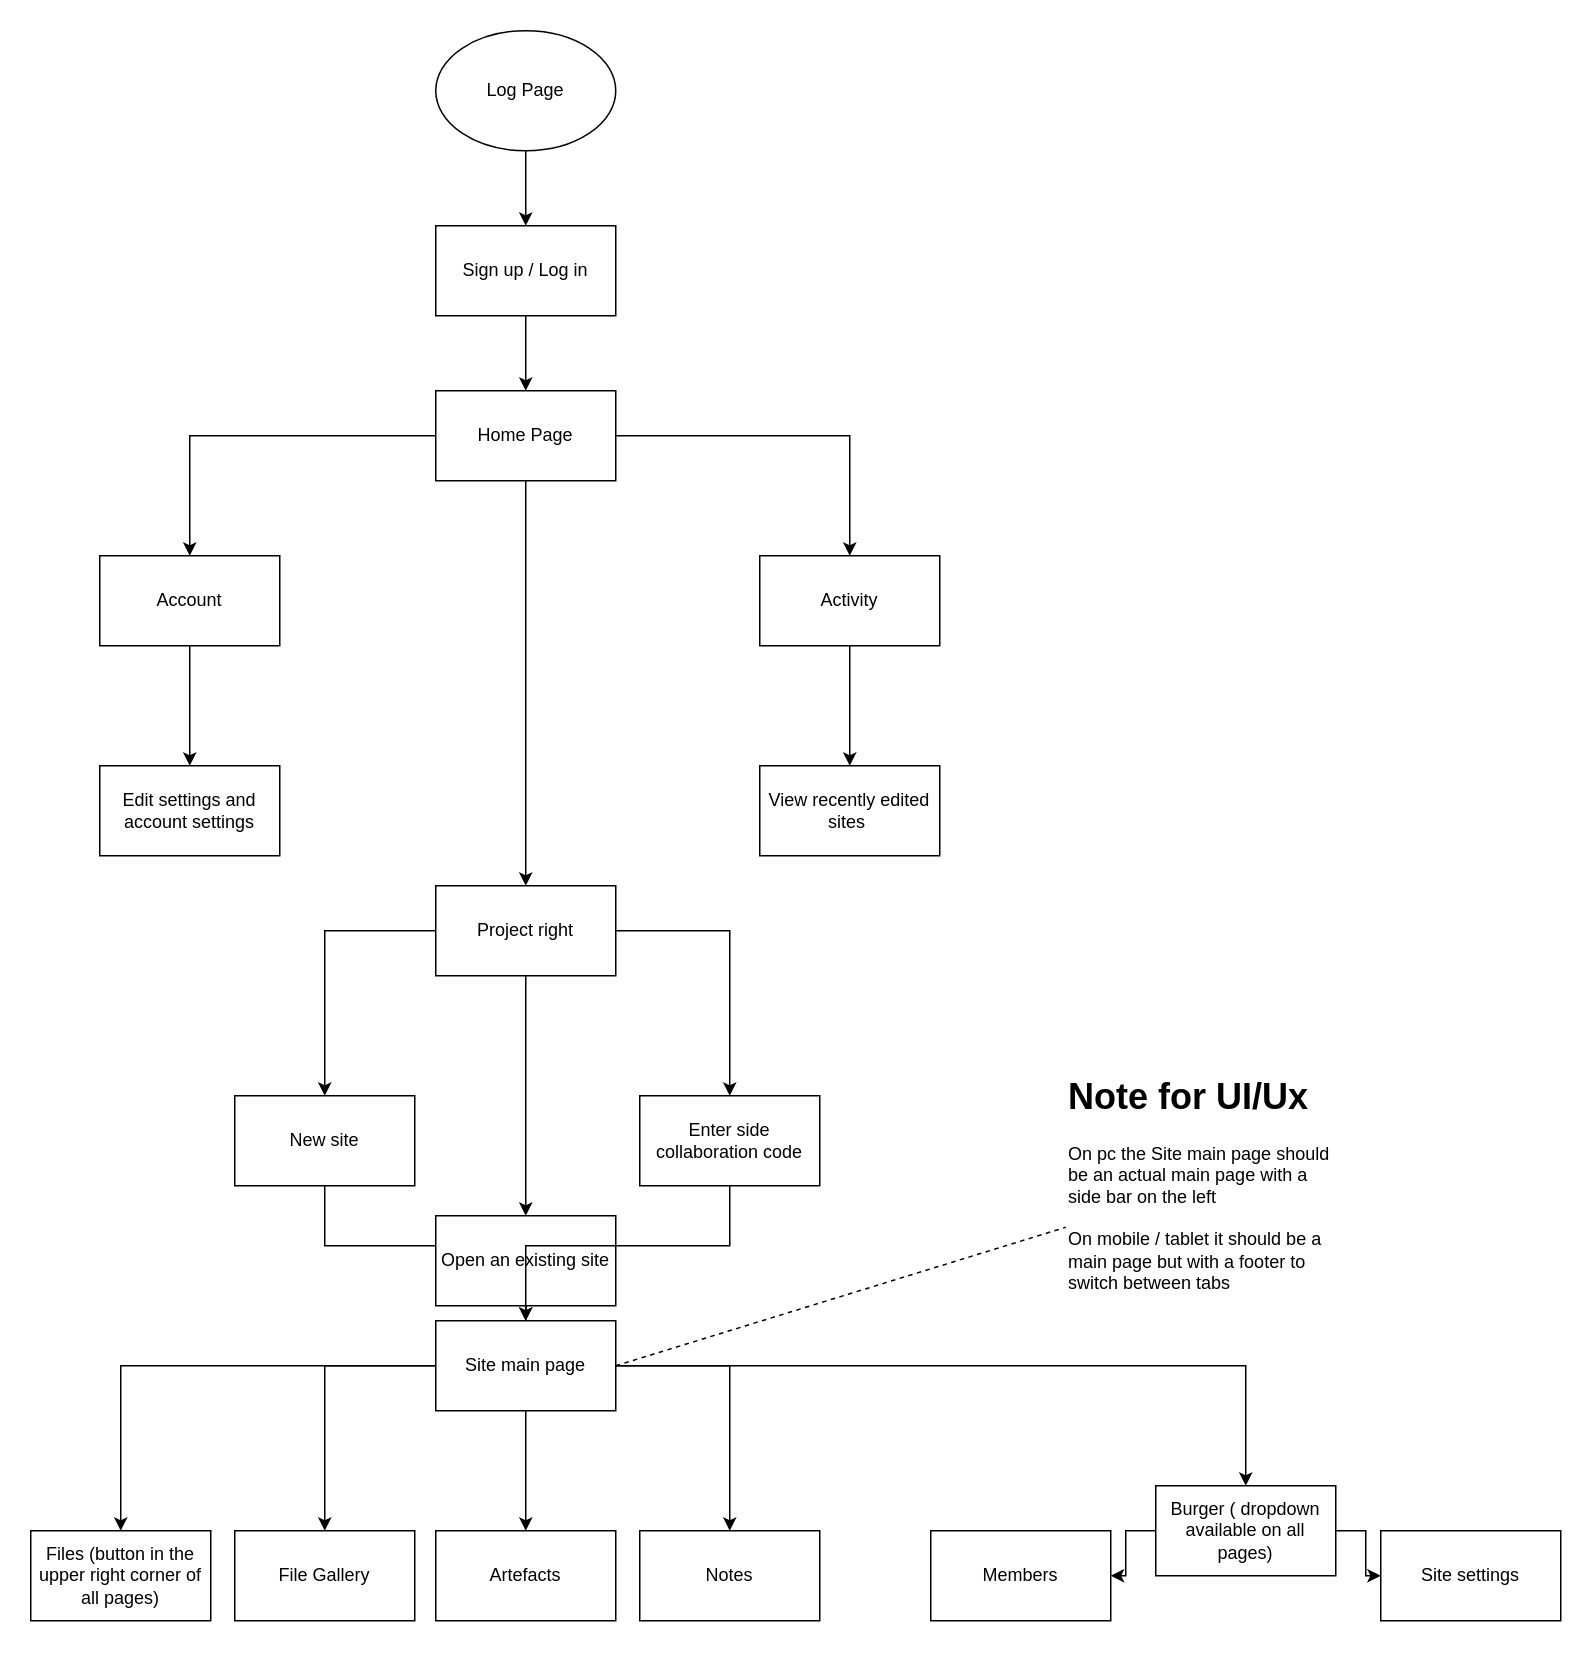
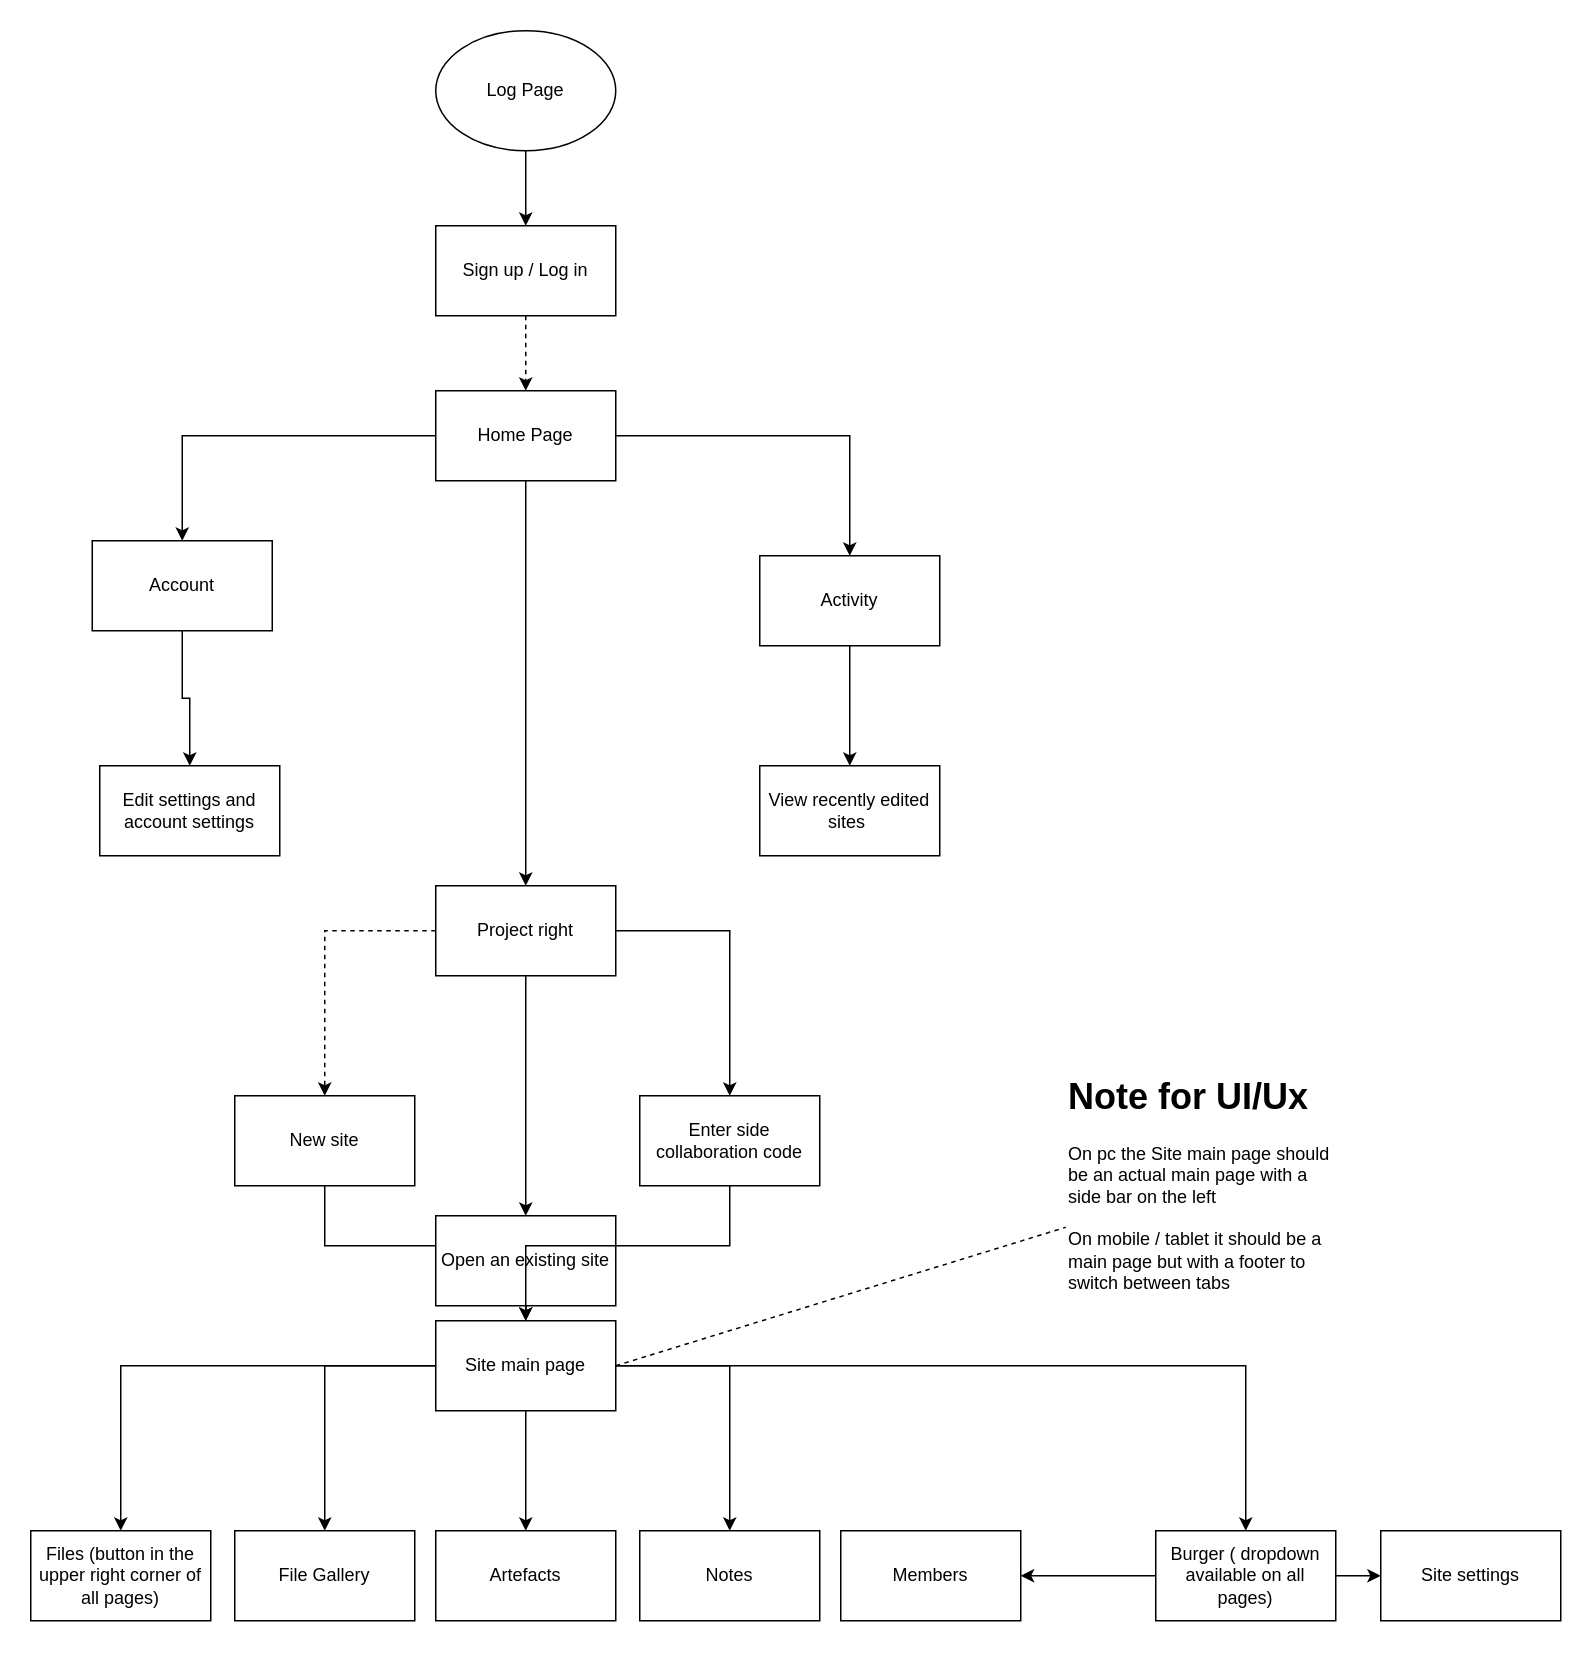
  <mxCell id="0" />
  <mxCell id="1" parent="0" />
  <mxCell id="2" value="Log Page" style="ellipse;whiteSpace=wrap;html=1;" vertex="1" parent="1"><mxGeometry x="290" y="20" width="120" height="80" as="geometry" /></mxCell>
  <mxCell id="3" value="Sign up / Log in" style="rounded=0;whiteSpace=wrap;html=1;" vertex="1" parent="1"><mxGeometry x="290" y="150" width="120" height="60" as="geometry" /></mxCell>
  <mxCell id="4" value="" style="endArrow=classic;html=1;rounded=0;" edge="1" parent="1" source="2" target="3"><mxGeometry width="50" height="50" relative="1" as="geometry"><mxPoint x="356" y="330" as="sourcePoint" /><mxPoint x="406" y="280" as="targetPoint" /></mxGeometry></mxCell>
  <mxCell id="5" value="" style="edgeStyle=orthogonalEdgeStyle;rounded=0;orthogonalLoop=1;jettySize=auto;html=1;" edge="1" parent="1" source="8" target="13"><mxGeometry relative="1" as="geometry" /></mxCell>
  <mxCell id="6" style="edgeStyle=orthogonalEdgeStyle;rounded=0;orthogonalLoop=1;jettySize=auto;html=1;" edge="1" parent="1" source="8" target="15"><mxGeometry relative="1" as="geometry" /></mxCell>
  <mxCell id="7" style="edgeStyle=orthogonalEdgeStyle;rounded=0;orthogonalLoop=1;jettySize=auto;html=1;exitX=1;exitY=0.5;exitDx=0;exitDy=0;" edge="1" parent="1" source="8" target="17"><mxGeometry relative="1" as="geometry" /></mxCell>
  <mxCell id="8" value="Home Page" style="rounded=0;whiteSpace=wrap;html=1;" vertex="1" parent="1"><mxGeometry x="290" y="260" width="120" height="60" as="geometry" /></mxCell>
- <mxCell id="9" value="" style="endArrow=classic;html=1;rounded=0;" edge="1" parent="1" source="3" target="8"><mxGeometry width="50" height="50" relative="1" as="geometry"><mxPoint x="356" y="430" as="sourcePoint" /><mxPoint x="406" y="380" as="targetPoint" /></mxGeometry></mxCell>
- <mxCell id="10" value="" style="edgeStyle=orthogonalEdgeStyle;rounded=0;orthogonalLoop=1;jettySize=auto;html=1;" edge="1" parent="1" source="13" target="21"><mxGeometry relative="1" as="geometry" /></mxCell>
+ <mxCell id="9" value="" style="endArrow=classic;html=1;rounded=0;dashed=1;" edge="1" parent="1" source="3" target="8"><mxGeometry width="50" height="50" relative="1" as="geometry"><mxPoint x="356" y="430" as="sourcePoint" /><mxPoint x="406" y="380" as="targetPoint" /></mxGeometry></mxCell>
+ <mxCell id="10" value="" style="edgeStyle=orthogonalEdgeStyle;rounded=0;orthogonalLoop=1;jettySize=auto;html=1;dashed=1;" edge="1" parent="1" source="13" target="21"><mxGeometry relative="1" as="geometry" /></mxCell>
  <mxCell id="11" value="" style="edgeStyle=orthogonalEdgeStyle;rounded=0;orthogonalLoop=1;jettySize=auto;html=1;" edge="1" parent="1" source="13" target="23"><mxGeometry relative="1" as="geometry" /></mxCell>
  <mxCell id="12" value="" style="edgeStyle=orthogonalEdgeStyle;rounded=0;orthogonalLoop=1;jettySize=auto;html=1;" edge="1" parent="1" source="13" target="25"><mxGeometry relative="1" as="geometry" /></mxCell>
  <mxCell id="13" value="Project right" style="rounded=0;whiteSpace=wrap;html=1;" vertex="1" parent="1"><mxGeometry x="290" y="590" width="120" height="60" as="geometry" /></mxCell>
  <mxCell id="14" value="" style="edgeStyle=orthogonalEdgeStyle;rounded=0;orthogonalLoop=1;jettySize=auto;html=1;" edge="1" parent="1" source="15" target="18"><mxGeometry relative="1" as="geometry" /></mxCell>
- <mxCell id="15" value="Account" style="rounded=0;whiteSpace=wrap;html=1;" vertex="1" parent="1"><mxGeometry x="66" y="370" width="120" height="60" as="geometry" /></mxCell>
+ <mxCell id="15" value="Account" style="rounded=0;whiteSpace=wrap;html=1;" vertex="1" parent="1"><mxGeometry x="61" y="360" width="120" height="60" as="geometry" /></mxCell>
  <mxCell id="16" value="" style="edgeStyle=orthogonalEdgeStyle;rounded=0;orthogonalLoop=1;jettySize=auto;html=1;" edge="1" parent="1" source="17" target="19"><mxGeometry relative="1" as="geometry" /></mxCell>
  <mxCell id="17" value="Activity" style="rounded=0;whiteSpace=wrap;html=1;" vertex="1" parent="1"><mxGeometry x="506" y="370" width="120" height="60" as="geometry" /></mxCell>
  <mxCell id="18" value="Edit settings and account settings" style="whiteSpace=wrap;html=1;rounded=0;" vertex="1" parent="1"><mxGeometry x="66" y="510" width="120" height="60" as="geometry" /></mxCell>
  <mxCell id="19" value="View recently edited sites&amp;nbsp;" style="whiteSpace=wrap;html=1;rounded=0;" vertex="1" parent="1"><mxGeometry x="506" y="510" width="120" height="60" as="geometry" /></mxCell>
  <mxCell id="20" style="edgeStyle=orthogonalEdgeStyle;rounded=0;orthogonalLoop=1;jettySize=auto;html=1;" edge="1" parent="1" source="21" target="31"><mxGeometry relative="1" as="geometry"><Array as="points"><mxPoint x="216" y="830" /><mxPoint x="350" y="830" /></Array></mxGeometry></mxCell>
  <mxCell id="21" value="New site" style="whiteSpace=wrap;html=1;rounded=0;" vertex="1" parent="1"><mxGeometry x="156" y="730" width="120" height="60" as="geometry" /></mxCell>
  <mxCell id="22" style="edgeStyle=orthogonalEdgeStyle;rounded=0;orthogonalLoop=1;jettySize=auto;html=1;" edge="1" parent="1" source="23"><mxGeometry relative="1" as="geometry"><mxPoint x="350" y="880" as="targetPoint" /></mxGeometry></mxCell>
  <mxCell id="23" value="Open an existing site" style="whiteSpace=wrap;html=1;rounded=0;" vertex="1" parent="1"><mxGeometry x="290" y="810" width="120" height="60" as="geometry" /></mxCell>
  <mxCell id="24" style="edgeStyle=orthogonalEdgeStyle;rounded=0;orthogonalLoop=1;jettySize=auto;html=1;" edge="1" parent="1" source="25"><mxGeometry relative="1" as="geometry"><mxPoint x="350" y="880" as="targetPoint" /><Array as="points"><mxPoint x="486" y="830" /><mxPoint x="350" y="830" /></Array></mxGeometry></mxCell>
  <mxCell id="25" value="Enter side collaboration code" style="whiteSpace=wrap;html=1;rounded=0;" vertex="1" parent="1"><mxGeometry x="426" y="730" width="120" height="60" as="geometry" /></mxCell>
  <mxCell id="26" value="" style="edgeStyle=orthogonalEdgeStyle;rounded=0;orthogonalLoop=1;jettySize=auto;html=1;" edge="1" parent="1" source="31" target="34"><mxGeometry relative="1" as="geometry" /></mxCell>
  <mxCell id="27" value="" style="edgeStyle=orthogonalEdgeStyle;rounded=0;orthogonalLoop=1;jettySize=auto;html=1;" edge="1" parent="1" source="31" target="35"><mxGeometry relative="1" as="geometry" /></mxCell>
  <mxCell id="28" value="" style="edgeStyle=orthogonalEdgeStyle;rounded=0;orthogonalLoop=1;jettySize=auto;html=1;" edge="1" parent="1" source="31" target="36"><mxGeometry relative="1" as="geometry" /></mxCell>
  <mxCell id="29" value="" style="edgeStyle=orthogonalEdgeStyle;rounded=0;orthogonalLoop=1;jettySize=auto;html=1;" edge="1" parent="1" source="31" target="37"><mxGeometry relative="1" as="geometry" /></mxCell>
  <mxCell id="30" value="" style="edgeStyle=orthogonalEdgeStyle;rounded=0;orthogonalLoop=1;jettySize=auto;html=1;" edge="1" parent="1" source="31" target="40"><mxGeometry relative="1" as="geometry" /></mxCell>
  <mxCell id="31" value="Site main page" style="rounded=0;whiteSpace=wrap;html=1;" vertex="1" parent="1"><mxGeometry x="290" y="880" width="120" height="60" as="geometry" /></mxCell>
  <mxCell id="32" value="&lt;h1 style=&quot;margin-top: 0px;&quot;&gt;Note for UI/Ux&lt;/h1&gt;&lt;div&gt;On pc the Site main page should be an actual main page with a side bar on the left&lt;br&gt;&lt;br&gt;On mobile / tablet it should be a main page but with a footer to switch between tabs&lt;/div&gt;" style="text;html=1;whiteSpace=wrap;overflow=hidden;rounded=0;" vertex="1" parent="1"><mxGeometry x="710" y="710" width="180" height="160" as="geometry" /></mxCell>
  <mxCell id="33" value="" style="endArrow=none;dashed=1;html=1;rounded=0;exitX=1;exitY=0.5;exitDx=0;exitDy=0;" edge="1" parent="1" source="31" target="32"><mxGeometry width="50" height="50" relative="1" as="geometry"><mxPoint x="310" y="950" as="sourcePoint" /><mxPoint x="360" y="900" as="targetPoint" /></mxGeometry></mxCell>
  <mxCell id="34" value="File Gallery" style="whiteSpace=wrap;html=1;rounded=0;" vertex="1" parent="1"><mxGeometry x="156" y="1020" width="120" height="60" as="geometry" /></mxCell>
  <mxCell id="35" value="Artefacts" style="whiteSpace=wrap;html=1;rounded=0;" vertex="1" parent="1"><mxGeometry x="290" y="1020" width="120" height="60" as="geometry" /></mxCell>
  <mxCell id="36" value="Notes" style="whiteSpace=wrap;html=1;rounded=0;" vertex="1" parent="1"><mxGeometry x="426" y="1020" width="120" height="60" as="geometry" /></mxCell>
  <mxCell id="37" value="Files (button in the upper right corner of all pages)" style="whiteSpace=wrap;html=1;rounded=0;" vertex="1" parent="1"><mxGeometry x="20" y="1020" width="120" height="60" as="geometry" /></mxCell>
  <mxCell id="38" value="" style="edgeStyle=orthogonalEdgeStyle;rounded=0;orthogonalLoop=1;jettySize=auto;html=1;" edge="1" parent="1" source="40" target="41"><mxGeometry relative="1" as="geometry" /></mxCell>
  <mxCell id="39" value="" style="edgeStyle=orthogonalEdgeStyle;rounded=0;orthogonalLoop=1;jettySize=auto;html=1;" edge="1" parent="1" source="40" target="42"><mxGeometry relative="1" as="geometry" /></mxCell>
- <mxCell id="40" value="Burger ( dropdown available on all pages)" style="whiteSpace=wrap;html=1;rounded=0;" vertex="1" parent="1"><mxGeometry x="770" y="990" width="120" height="60" as="geometry" /></mxCell>
- <mxCell id="41" value="Members" style="whiteSpace=wrap;html=1;rounded=0;" vertex="1" parent="1"><mxGeometry x="620" y="1020" width="120" height="60" as="geometry" /></mxCell>
+ <mxCell id="40" value="Burger ( dropdown available on all pages)" style="whiteSpace=wrap;html=1;rounded=0;" vertex="1" parent="1"><mxGeometry x="770" y="1020" width="120" height="60" as="geometry" /></mxCell>
+ <mxCell id="41" value="Members" style="whiteSpace=wrap;html=1;rounded=0;" vertex="1" parent="1"><mxGeometry x="560" y="1020" width="120" height="60" as="geometry" /></mxCell>
  <mxCell id="42" value="Site settings" style="whiteSpace=wrap;html=1;rounded=0;" vertex="1" parent="1"><mxGeometry x="920" y="1020" width="120" height="60" as="geometry" /></mxCell>
